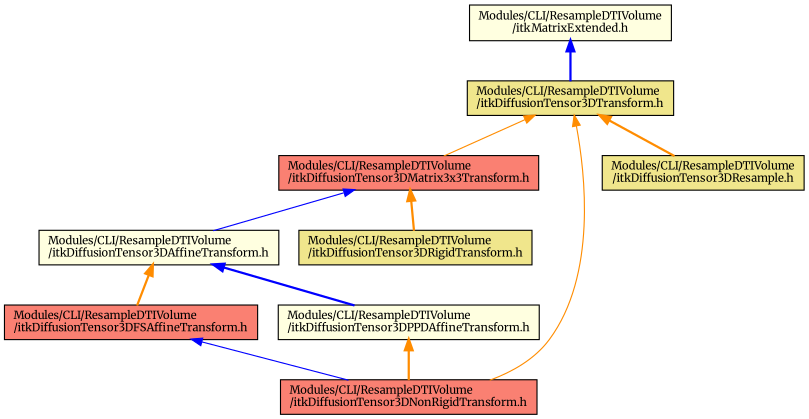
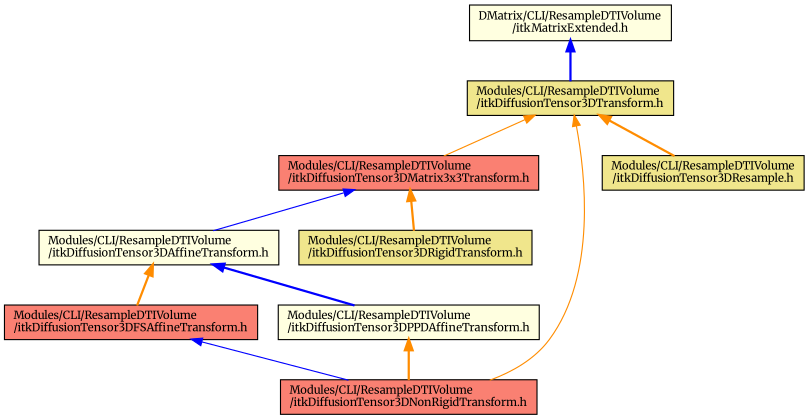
  digraph {
    fontname=Merriweather
    node [color=black fillcolor=lightyellow fontname=Merriweather fontsize=10 shape=record style=filled]
    edge [color=darkorange dir=back fontname=Merriweather fontsize=10 labelfontname=Helvetica labelfontsize=10 style=bold]
-   n1 [fontcolor=black height=0.2 label="Modules/CLI/ResampleDTIVolume\l/itkMatrixExtended.h" width=0.4]
+   n1 [fontcolor=black height=0.2 label="DMatrix/CLI/ResampleDTIVolume\l/itkMatrixExtended.h" width=0.4]
    n2 [height=0.2 label="Modules/CLI/ResampleDTIVolume\l/itkDiffusionTensor3DTransform.h" width=0.4 fillcolor=khaki]
    n3 [height=0.2 label="Modules/CLI/ResampleDTIVolume\l/itkDiffusionTensor3DMatrix3x3Transform.h" width=0.4 fillcolor=salmon]
    n4 [height=0.2 label="Modules/CLI/ResampleDTIVolume\l/itkDiffusionTensor3DNonRigidTransform.h" width=0.4 fillcolor=salmon]
    n5 [height=0.2 label="Modules/CLI/ResampleDTIVolume\l/itkDiffusionTensor3DResample.h" width=0.4 fillcolor=khaki]
    n6 [height=0.2 label="Modules/CLI/ResampleDTIVolume\l/itkDiffusionTensor3DAffineTransform.h" width=0.4]
    n7 [height=0.2 label="Modules/CLI/ResampleDTIVolume\l/itkDiffusionTensor3DRigidTransform.h" width=0.4 fillcolor=khaki]
    n8 [height=0.2 label="Modules/CLI/ResampleDTIVolume\l/itkDiffusionTensor3DFSAffineTransform.h" width=0.4 fillcolor=salmon]
    n9 [height=0.2 label="Modules/CLI/ResampleDTIVolume\l/itkDiffusionTensor3DPPDAffineTransform.h" width=0.4]
    n1 -> n2 [color=blue]
    n2 -> n3 [style=solid]
    n2 -> n4 [style=solid]
    n2 -> n5
    n3 -> n6 [color=blue style=solid]
    n3 -> n7
    n6 -> n8
    n6 -> n9 [color=blue]
    n8 -> n4 [color=blue style=solid]
    n9 -> n4
  }
